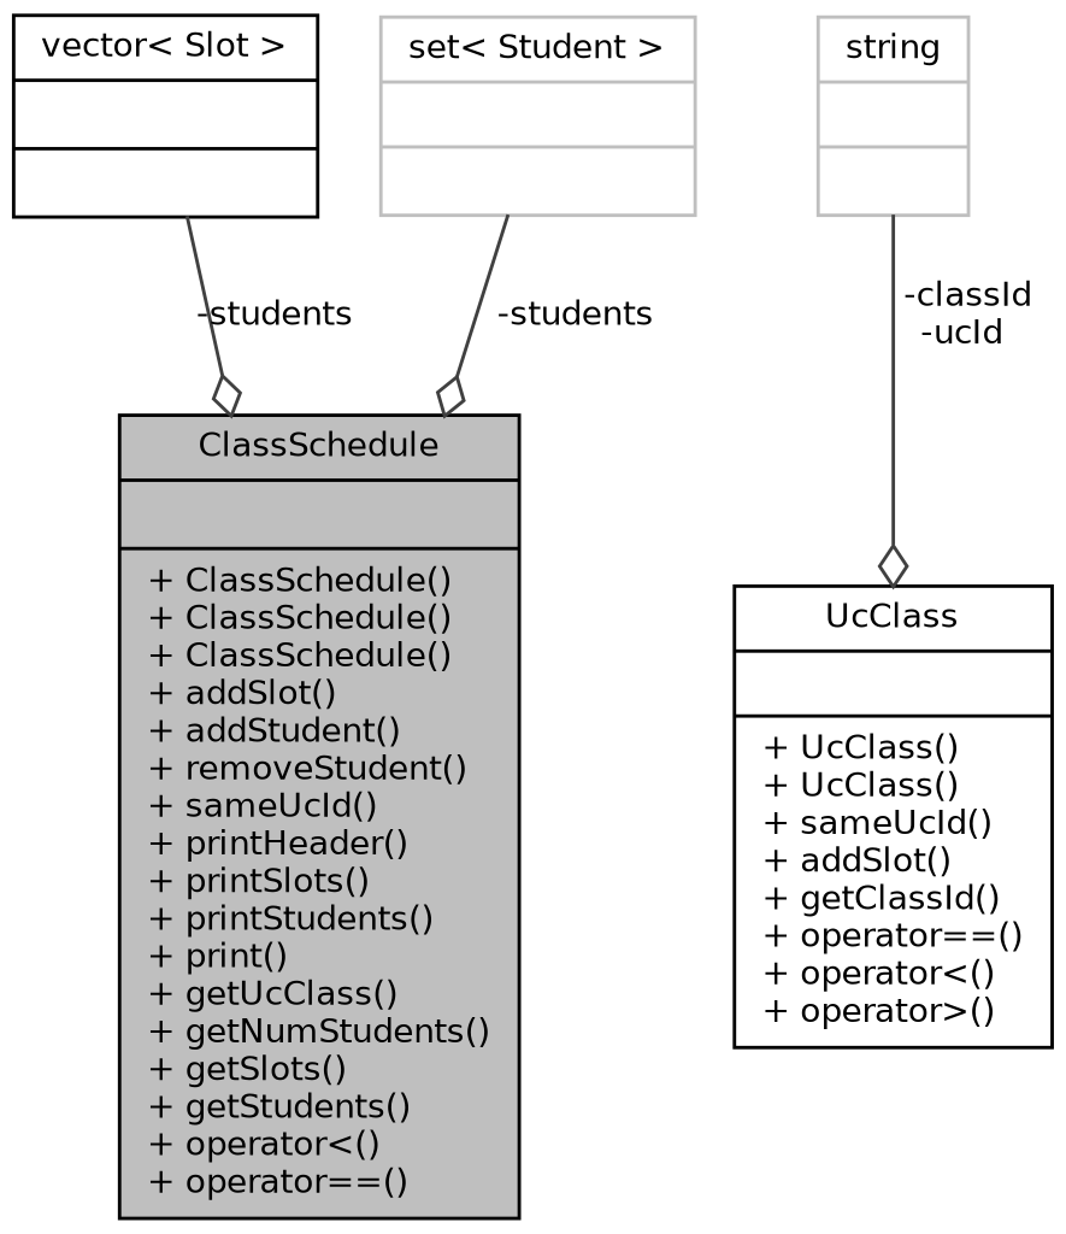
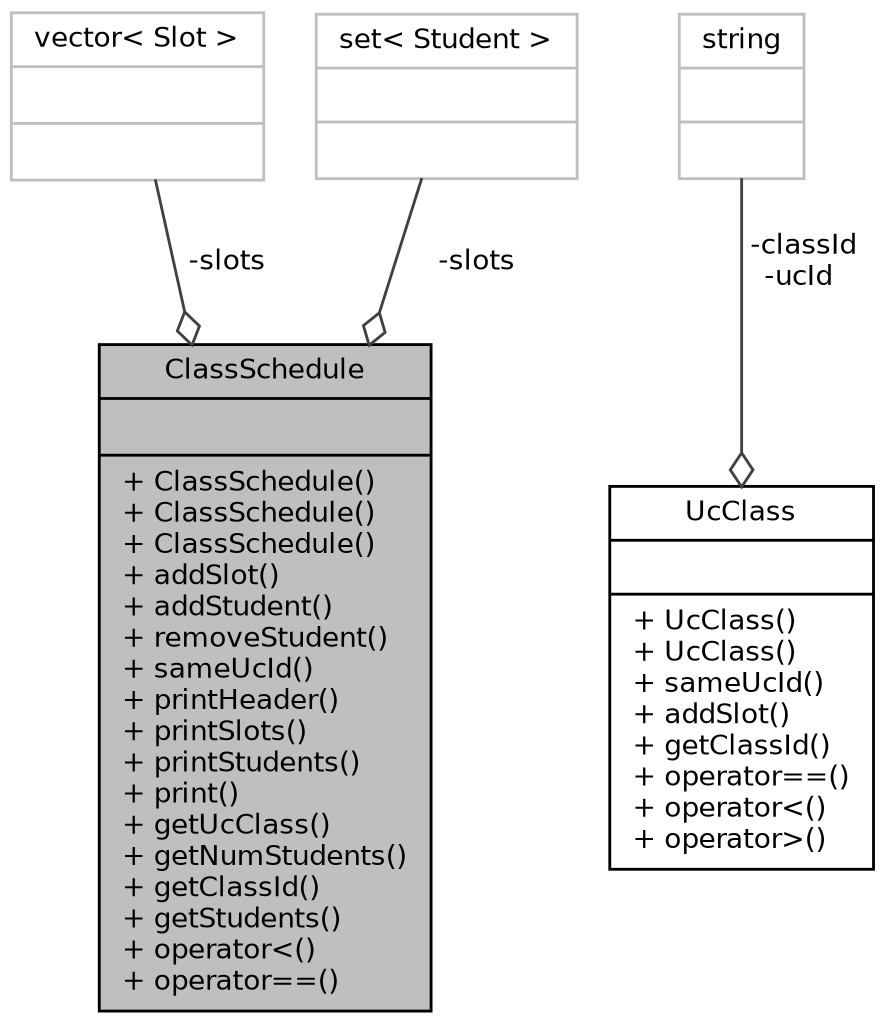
  digraph {
    node [color=grey75 fontname=Helvetica fontsize=10 shape=record]
    edge [arrowhead=odiamond color=grey25 fontname=Helvetica fontsize=10 labelfontname=Helvetica labelfontsize=10 style=solid]
-   n1 [color=black fillcolor=grey75 fontcolor=black height=0.2 label="{ClassSchedule\n||+ ClassSchedule()\l+ ClassSchedule()\l+ ClassSchedule()\l+ addSlot()\l+ addStudent()\l+ removeStudent()\l+ sameUcId()\l+ printHeader()\l+ printSlots()\l+ printStudents()\l+ print()\l+ getUcClass()\l+ getNumStudents()\l+ getSlots()\l+ getStudents()\l+ operator\<()\l+ operator==()\l}" style=filled width=0.4]
-   n2 [color=black height=0.2 label="{vector\< Slot \>\n||}" width=0.4]
+   n1 [color=black fillcolor=grey75 fontcolor=black height=0.2 label="{ClassSchedule\n||+ ClassSchedule()\l+ ClassSchedule()\l+ ClassSchedule()\l+ addSlot()\l+ addStudent()\l+ removeStudent()\l+ sameUcId()\l+ printHeader()\l+ printSlots()\l+ printStudents()\l+ print()\l+ getUcClass()\l+ getNumStudents()\l+ getClassId()\l+ getStudents()\l+ operator\<()\l+ operator==()\l}" style=filled width=0.4]
+   n2 [height=0.2 label="{vector\< Slot \>\n||}" width=0.4]
    n3 [height=0.2 label="{set\< Student \>\n||}" width=0.4]
    n4 [color=black height=0.2 label="{UcClass\n||+ UcClass()\l+ UcClass()\l+ sameUcId()\l+ addSlot()\l+ getClassId()\l+ operator==()\l+ operator\<()\l+ operator\>()\l}" width=0.4]
    n5 [height=0.2 label="{string\n||}" width=0.4]
-   n2 -> n1 [label=" -students"]
-   n3 -> n1 [label=" -students"]
+   n2 -> n1 [label=" -slots"]
+   n3 -> n1 [label=" -slots"]
    n5 -> n4 [label=" -classId\n-ucId"]
  }
